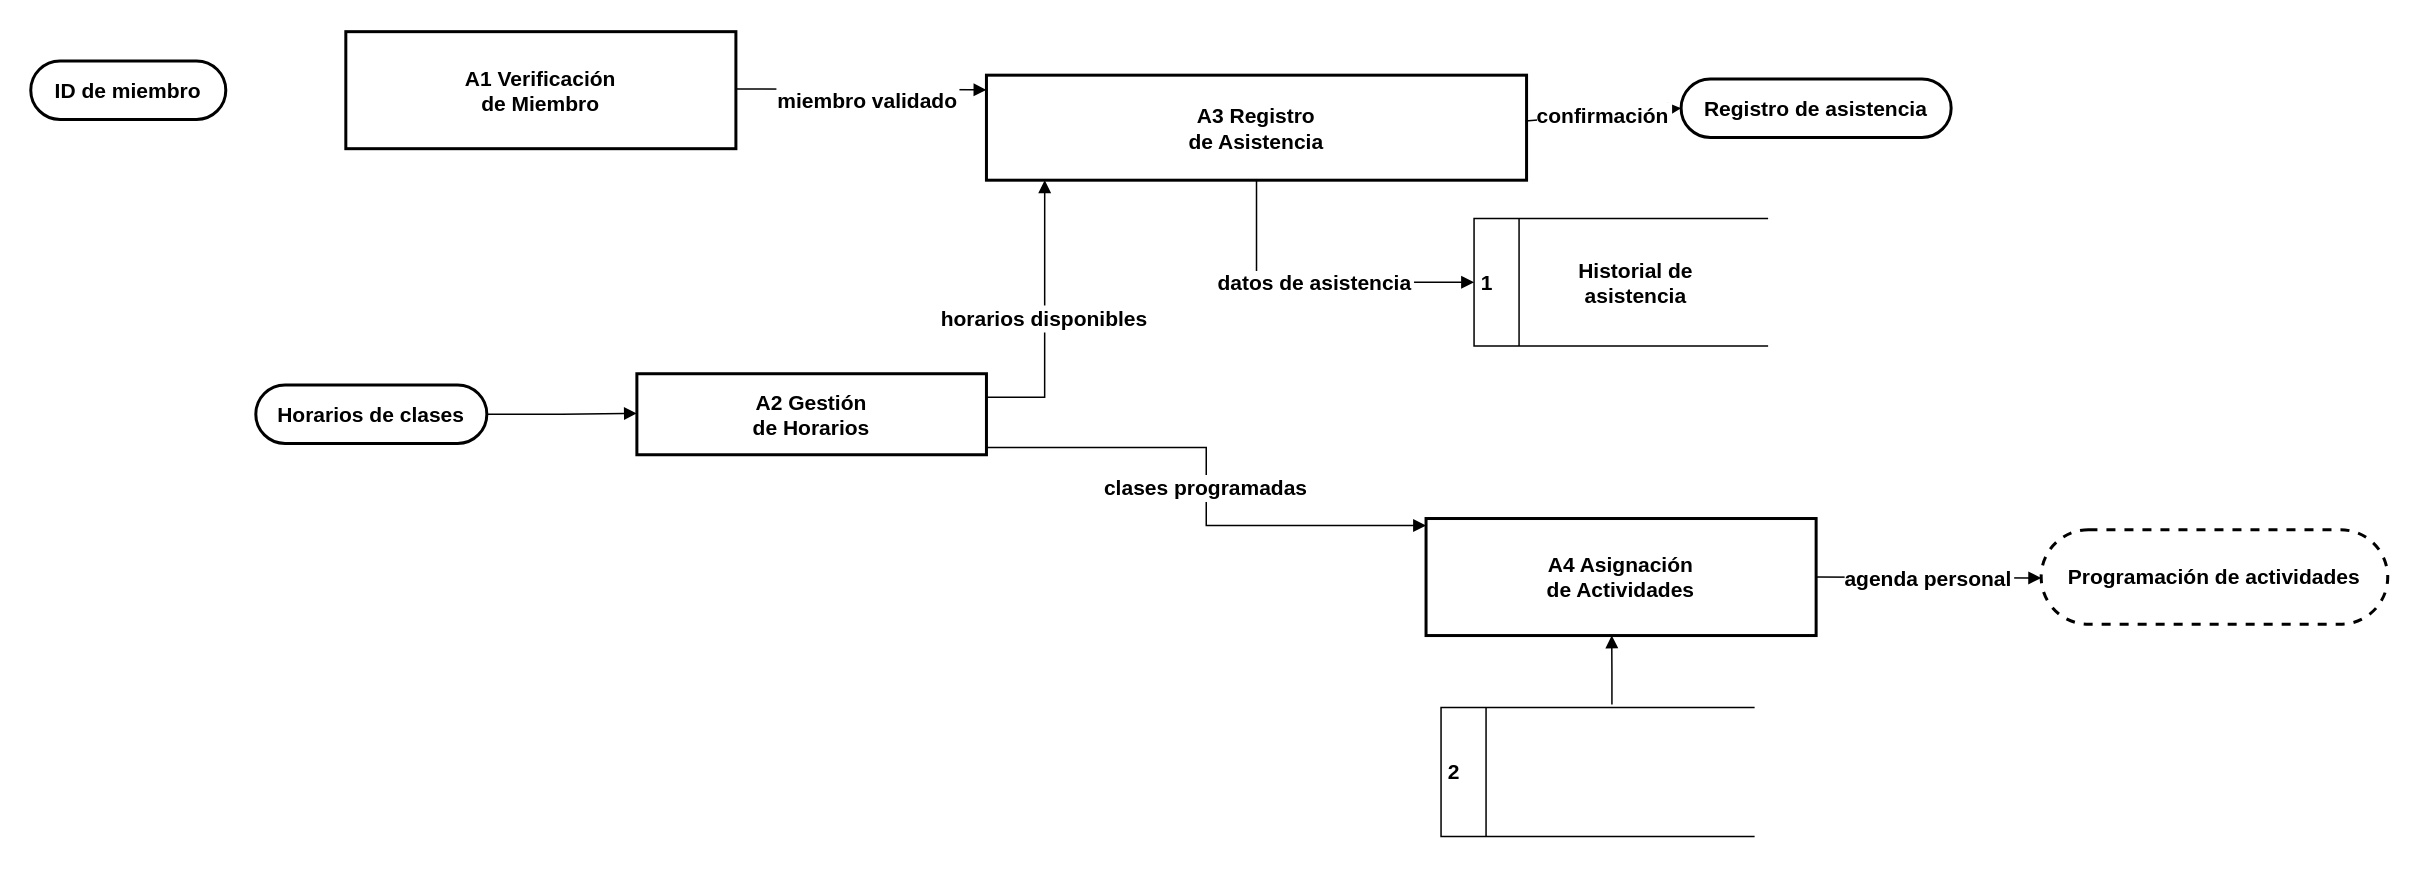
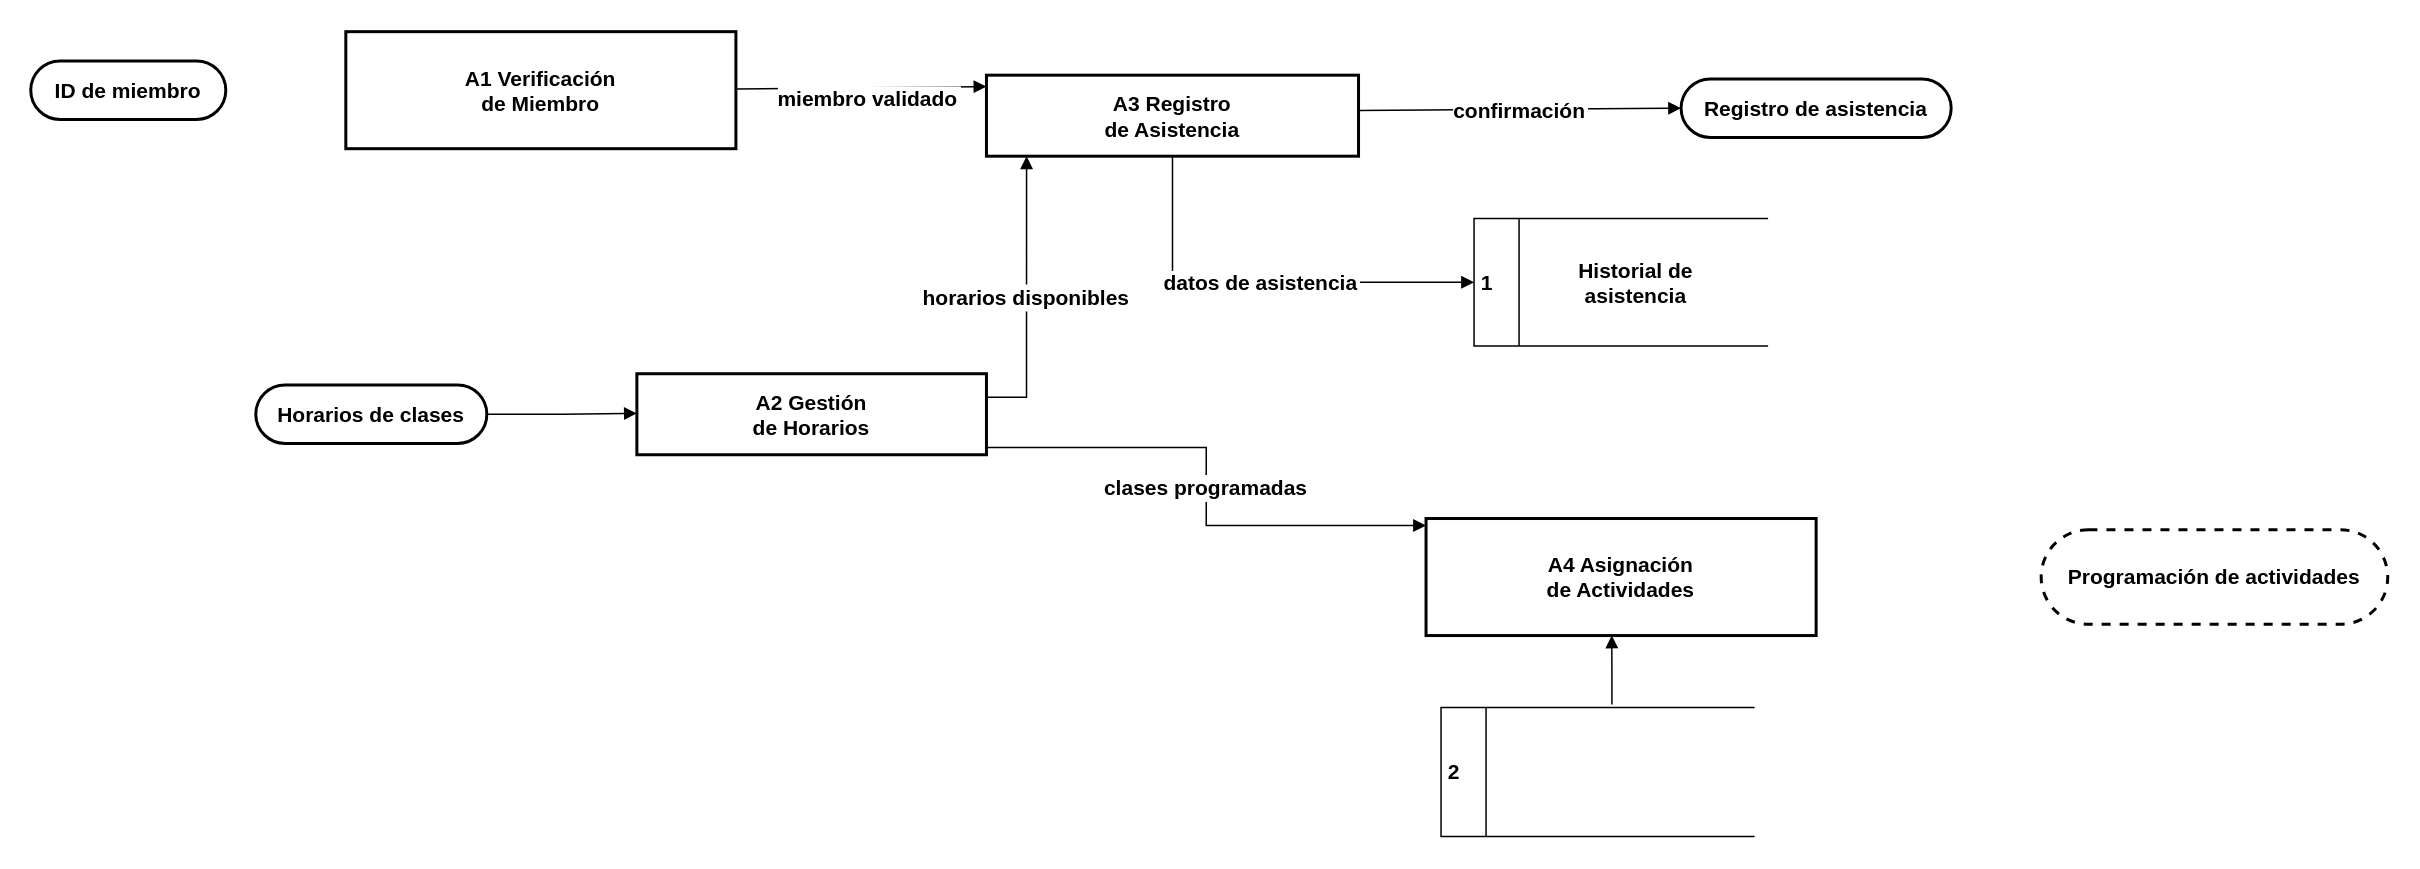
  <mxCell id="0" />
  <mxCell id="1" parent="0" />
  <mxCell id="2" value="ID de miembro" style="rounded=1;whiteSpace=wrap;arcSize=50;strokeWidth=2;fontSize=14;fontStyle=1" parent="1" vertex="1"><mxGeometry x="20" y="40" width="130" height="39" as="geometry" /></mxCell>
  <mxCell id="3" value="A1 Verificación&#10;de Miembro" style="whiteSpace=wrap;strokeWidth=2;fontSize=14;fontStyle=1" parent="1" vertex="1"><mxGeometry x="230" y="20.5" width="260" height="78" as="geometry" /></mxCell>
  <mxCell id="4" value="Horarios de clases" style="rounded=1;whiteSpace=wrap;arcSize=50;strokeWidth=2;fontStyle=1;fontSize=14;" parent="1" vertex="1"><mxGeometry x="170" y="256" width="154" height="39" as="geometry" /></mxCell>
  <mxCell id="5" value="A2 Gestión&#10;de Horarios" style="whiteSpace=wrap;strokeWidth=2;fontSize=14;fontStyle=1" parent="1" vertex="1"><mxGeometry x="424" y="248.5" width="233" height="54" as="geometry" /></mxCell>
- <mxCell id="6" value="A3 Registro&#10;de Asistencia" style="whiteSpace=wrap;strokeWidth=2;fontSize=14;fontStyle=1" parent="1" vertex="1"><mxGeometry x="657" y="49.5" width="360" height="70" as="geometry" /></mxCell>
+ <mxCell id="6" value="A3 Registro&#10;de Asistencia" style="whiteSpace=wrap;strokeWidth=2;fontSize=14;fontStyle=1" parent="1" vertex="1"><mxGeometry x="657" y="49.5" width="248" height="54" as="geometry" /></mxCell>
  <mxCell id="7" value="A4 Asignación&#10;de Actividades" style="whiteSpace=wrap;strokeWidth=2;fontStyle=1;fontSize=14;" parent="1" vertex="1"><mxGeometry x="950" y="345" width="260" height="78" as="geometry" /></mxCell>
  <mxCell id="8" value="&lt;font style=&quot;font-size: 14px;&quot;&gt;&lt;b&gt;1&amp;nbsp;&lt;/b&gt;&lt;/font&gt;" style="html=1;dashed=0;whiteSpace=wrap;shape=mxgraph.dfd.dataStoreID;align=left;spacingLeft=3;points=[[0,0],[0.5,0],[1,0],[0,0.5],[1,0.5],[0,1],[0.5,1],[1,1]];" parent="1" vertex="1"><mxGeometry x="982" y="145" width="196" height="85" as="geometry" /></mxCell>
  <mxCell id="9" value="&lt;font style=&quot;font-size: 14px;&quot;&gt;&lt;b&gt;2&amp;nbsp;&lt;/b&gt;&lt;/font&gt;" style="html=1;dashed=0;whiteSpace=wrap;shape=mxgraph.dfd.dataStoreID;align=left;spacingLeft=3;points=[[0,0],[0.5,0],[1,0],[0,0.5],[1,0.5],[0,1],[0.5,1],[1,1]];" parent="1" vertex="1"><mxGeometry x="960" y="471" width="209" height="86" as="geometry" /></mxCell>
  <mxCell id="10" value="Registro de asistencia" style="rounded=1;whiteSpace=wrap;arcSize=50;strokeWidth=2;fontSize=14;fontStyle=1" parent="1" vertex="1"><mxGeometry x="1120" y="52" width="180" height="39" as="geometry" /></mxCell>
  <mxCell id="11" value="Programación de actividades" style="rounded=1;whiteSpace=wrap;arcSize=50;strokeWidth=2;fontStyle=1;fontSize=14;dashed=1;" parent="1" vertex="1"><mxGeometry x="1360" y="352.5" width="231" height="63" as="geometry" /></mxCell>
  <mxCell id="12" value="" style="startArrow=none;endArrow=block;exitX=1;exitY=0.5;entryX=0;entryY=0.49;rounded=0;edgeStyle=orthogonalEdgeStyle;" parent="1" source="4" target="5" edge="1"><mxGeometry relative="1" as="geometry" /></mxCell>
  <mxCell id="13" value="miembro validado" style="startArrow=none;endArrow=block;exitX=1;exitY=0.49;entryX=0;entryY=0.14;rounded=0;fontStyle=1;fontSize=14;" parent="1" source="3" target="6" edge="1"><mxGeometry x="0.049" y="-7" relative="1" as="geometry"><mxPoint as="offset" /></mxGeometry></mxCell>
  <mxCell id="14" value="horarios disponibles" style="startArrow=none;endArrow=block;exitX=1;exitY=0.29;entryX=0.1;entryY=1.01;rounded=0;edgeStyle=orthogonalEdgeStyle;fontSize=14;fontStyle=1" parent="1" source="5" target="6" edge="1"><mxGeometry x="0.003" relative="1" as="geometry"><mxPoint as="offset" /></mxGeometry></mxCell>
  <mxCell id="15" value="clases programadas" style="startArrow=none;endArrow=block;exitX=1;exitY=0.91;entryX=0;entryY=0.06;rounded=0;edgeStyle=orthogonalEdgeStyle;fontSize=14;fontStyle=1" parent="1" source="5" target="7" edge="1"><mxGeometry relative="1" as="geometry" /></mxCell>
  <mxCell id="16" value="datos de asistencia" style="startArrow=none;endArrow=block;exitX=0.5;exitY=1;entryX=0;entryY=0.5;rounded=0;edgeStyle=orthogonalEdgeStyle;exitDx=0;exitDy=0;fontSize=14;fontStyle=1" parent="1" source="6" target="8" edge="1"><mxGeometry relative="1" as="geometry" /></mxCell>
  <mxCell id="17" value="" style="startArrow=none;endArrow=block;exitX=0.545;exitY=-0.024;entryX=0.476;entryY=0.999;rounded=0;edgeStyle=orthogonalEdgeStyle;entryDx=0;entryDy=0;exitDx=0;exitDy=0;exitPerimeter=0;entryPerimeter=0;" parent="1" source="9" target="7" edge="1"><mxGeometry relative="1" as="geometry" /></mxCell>
  <mxCell id="18" value="confirmación" style="startArrow=none;endArrow=block;exitX=0.998;exitY=0.437;entryX=0;entryY=0.5;rounded=0;exitDx=0;exitDy=0;exitPerimeter=0;entryDx=0;entryDy=0;fontSize=14;fontStyle=1" parent="1" source="6" target="10" edge="1"><mxGeometry relative="1" as="geometry" /></mxCell>
- <mxCell id="19" value="agenda personal" style="curved=1;startArrow=none;endArrow=block;exitX=1;exitY=0.5;entryX=0;entryY=0.51;rounded=0;fontSize=14;fontStyle=1" parent="1" source="7" target="11" edge="1"><mxGeometry relative="1" as="geometry"><Array as="points" /></mxGeometry></mxCell>
  <mxCell id="20" value="&lt;b&gt;&lt;font style=&quot;font-size: 14px;&quot;&gt;&lt;span style=&quot;text-align: left;&quot;&gt;Historial de&lt;/span&gt;&lt;br style=&quot;text-align: left;&quot;&gt;&lt;span style=&quot;text-align: left;&quot;&gt;asistencia&lt;/span&gt;&lt;/font&gt;&lt;/b&gt;" style="text;html=1;align=center;verticalAlign=middle;whiteSpace=wrap;rounded=0;" parent="1" vertex="1"><mxGeometry x="1030" y="162.5" width="120" height="50" as="geometry" /></mxCell>
